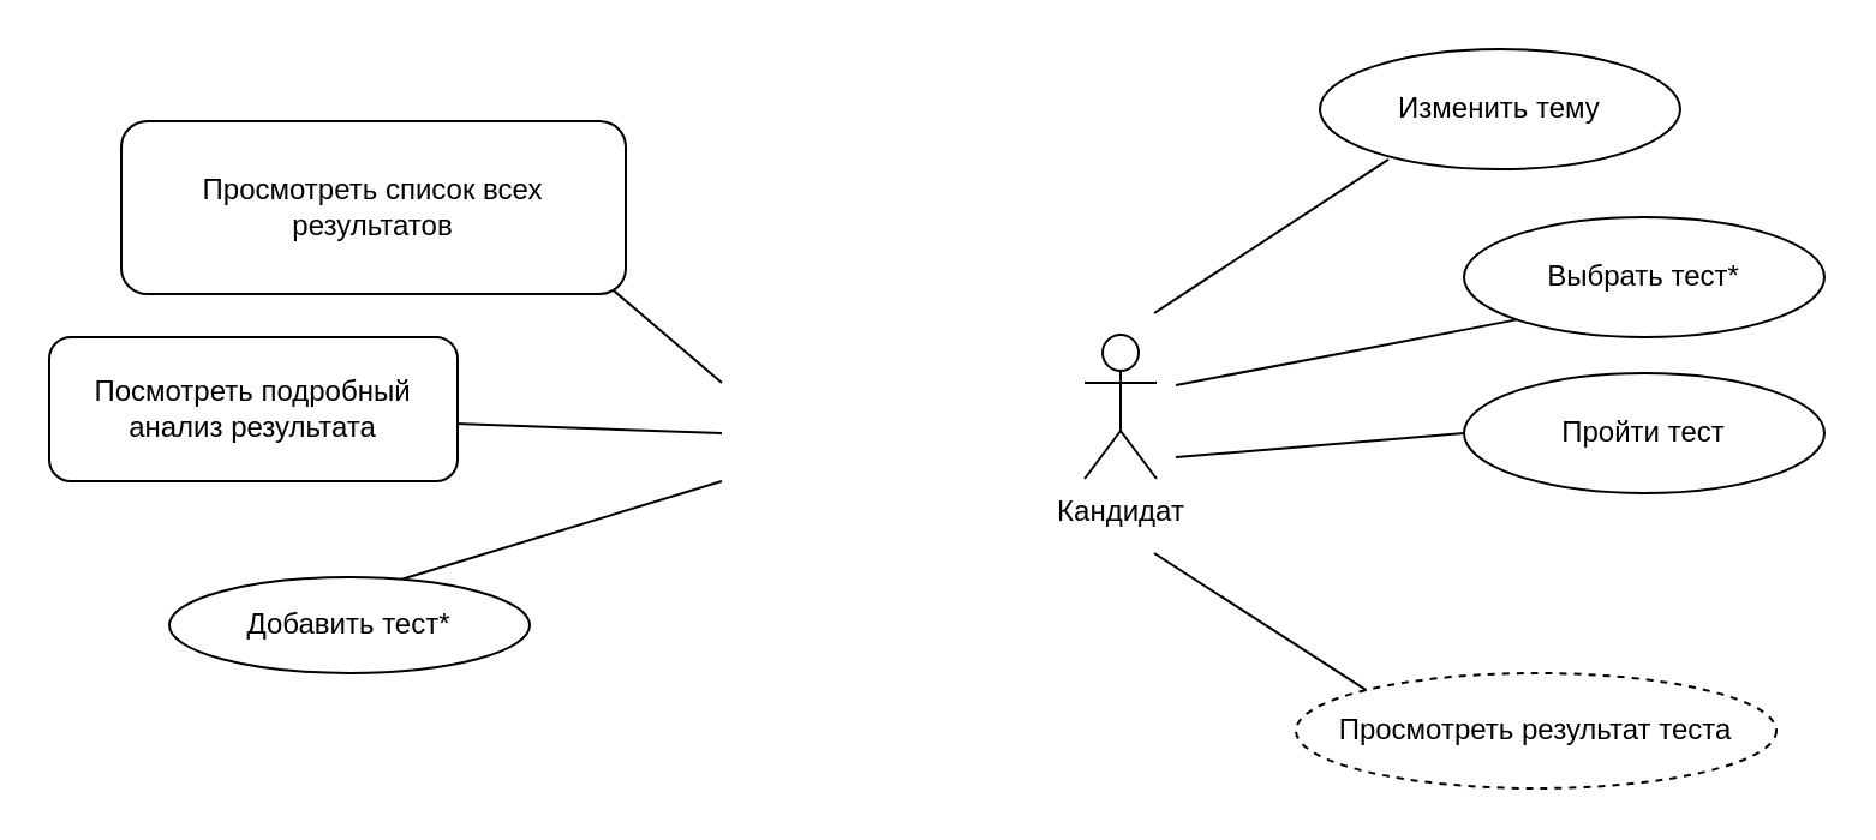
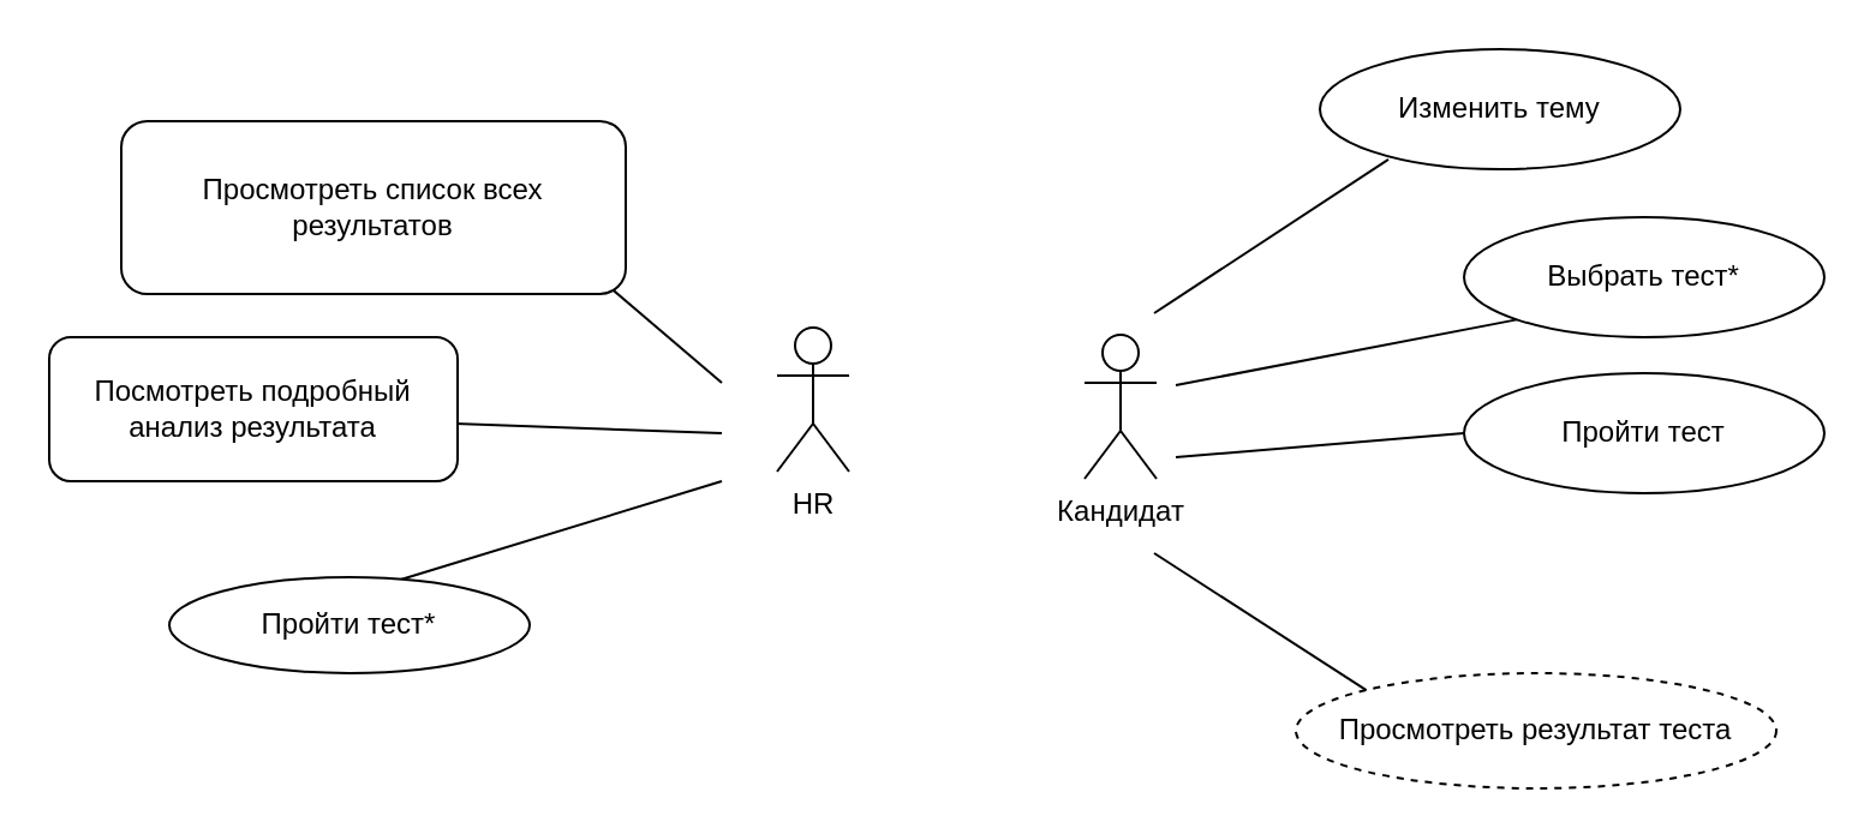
  <mxCell id="0" />
  <mxCell id="1" parent="0" />
+ <mxCell id="2" value="HR" style="shape=umlActor;verticalLabelPosition=bottom;verticalAlign=top;html=1;" vertex="1" parent="1"><mxGeometry x="323" y="136" width="30" height="60" as="geometry" /></mxCell>
  <mxCell id="3" value="" style="endArrow=none;html=1;rounded=0;exitX=0.642;exitY=0.026;exitDx=0;exitDy=0;exitPerimeter=0;" edge="1" parent="1" source="4"><mxGeometry width="50" height="50" relative="1" as="geometry"><mxPoint x="337" y="280" as="sourcePoint" /><mxPoint x="300" y="200" as="targetPoint" /></mxGeometry></mxCell>
- <mxCell id="4" value="Добавить тест*" style="ellipse;whiteSpace=wrap;html=1;" vertex="1" parent="1"><mxGeometry x="70" y="240" width="150" height="40" as="geometry" /></mxCell>
+ <mxCell id="4" value="Пройти тест*" style="ellipse;whiteSpace=wrap;html=1;" vertex="1" parent="1"><mxGeometry x="70" y="240" width="150" height="40" as="geometry" /></mxCell>
  <mxCell id="5" value="" style="endArrow=none;html=1;rounded=0;exitX=0;exitY=0.5;exitDx=0;exitDy=0;" edge="1" parent="1" source="6"><mxGeometry width="50" height="50" relative="1" as="geometry"><mxPoint x="526.83" y="326" as="sourcePoint" /><mxPoint x="300" y="180" as="targetPoint" /></mxGeometry></mxCell>
  <mxCell id="6" value="Посмотреть подробный анализ результата" style="whiteSpace=wrap;html=1;rounded=1;" vertex="1" parent="1"><mxGeometry x="20" y="140" width="170" height="60" as="geometry" /></mxCell>
  <mxCell id="7" value="" style="endArrow=none;html=1;rounded=0;exitX=0;exitY=0;exitDx=0;exitDy=0;" edge="1" parent="1" source="8"><mxGeometry width="50" height="50" relative="1" as="geometry"><mxPoint x="82" y="298" as="sourcePoint" /><mxPoint x="480" y="230" as="targetPoint" /></mxGeometry></mxCell>
  <mxCell id="8" value="Просмотреть результат теста" style="ellipse;whiteSpace=wrap;html=1;dashed=1;" vertex="1" parent="1"><mxGeometry x="539" y="280" width="200" height="48" as="geometry" /></mxCell>
  <mxCell id="9" value="Кандидат" style="shape=umlActor;verticalLabelPosition=bottom;verticalAlign=top;html=1;" vertex="1" parent="1"><mxGeometry x="451" y="139" width="30" height="60" as="geometry" /></mxCell>
  <mxCell id="10" value="Пройти тест" style="ellipse;whiteSpace=wrap;html=1;" vertex="1" parent="1"><mxGeometry x="609" y="155" width="150" height="50" as="geometry" /></mxCell>
  <mxCell id="11" value="Изменить тему" style="ellipse;whiteSpace=wrap;html=1;" vertex="1" parent="1"><mxGeometry x="549" y="20" width="150" height="50" as="geometry" /></mxCell>
  <mxCell id="12" value="" style="endArrow=none;html=1;rounded=0;exitX=0.19;exitY=0.918;exitDx=0;exitDy=0;exitPerimeter=0;" edge="1" parent="1" source="11"><mxGeometry width="50" height="50" relative="1" as="geometry"><mxPoint x="952" y="457" as="sourcePoint" /><mxPoint x="480" y="130" as="targetPoint" /></mxGeometry></mxCell>
  <mxCell id="13" value="" style="endArrow=none;html=1;rounded=0;exitX=0.907;exitY=0.808;exitDx=0;exitDy=0;exitPerimeter=0;" edge="1" parent="1" source="14"><mxGeometry width="50" height="50" relative="1" as="geometry"><mxPoint x="397.83" y="237" as="sourcePoint" /><mxPoint x="300" y="159" as="targetPoint" /></mxGeometry></mxCell>
  <mxCell id="14" value="Просмотреть список всех результатов" style="whiteSpace=wrap;html=1;rounded=1;" vertex="1" parent="1"><mxGeometry x="50" y="50" width="210" height="72" as="geometry" /></mxCell>
  <mxCell id="15" value="" style="endArrow=none;html=1;rounded=0;exitX=0;exitY=0.5;exitDx=0;exitDy=0;" edge="1" parent="1" source="10"><mxGeometry width="50" height="50" relative="1" as="geometry"><mxPoint x="709" y="120" as="sourcePoint" /><mxPoint x="489" y="190" as="targetPoint" /></mxGeometry></mxCell>
  <mxCell id="16" value="Выбрать тест*" style="ellipse;whiteSpace=wrap;html=1;" vertex="1" parent="1"><mxGeometry x="609" y="90" width="150" height="50" as="geometry" /></mxCell>
  <mxCell id="17" value="" style="endArrow=none;html=1;rounded=0;exitX=0;exitY=1;exitDx=0;exitDy=0;" edge="1" parent="1" source="16"><mxGeometry width="50" height="50" relative="1" as="geometry"><mxPoint x="1072" y="463" as="sourcePoint" /><mxPoint x="489" y="160" as="targetPoint" /></mxGeometry></mxCell>
